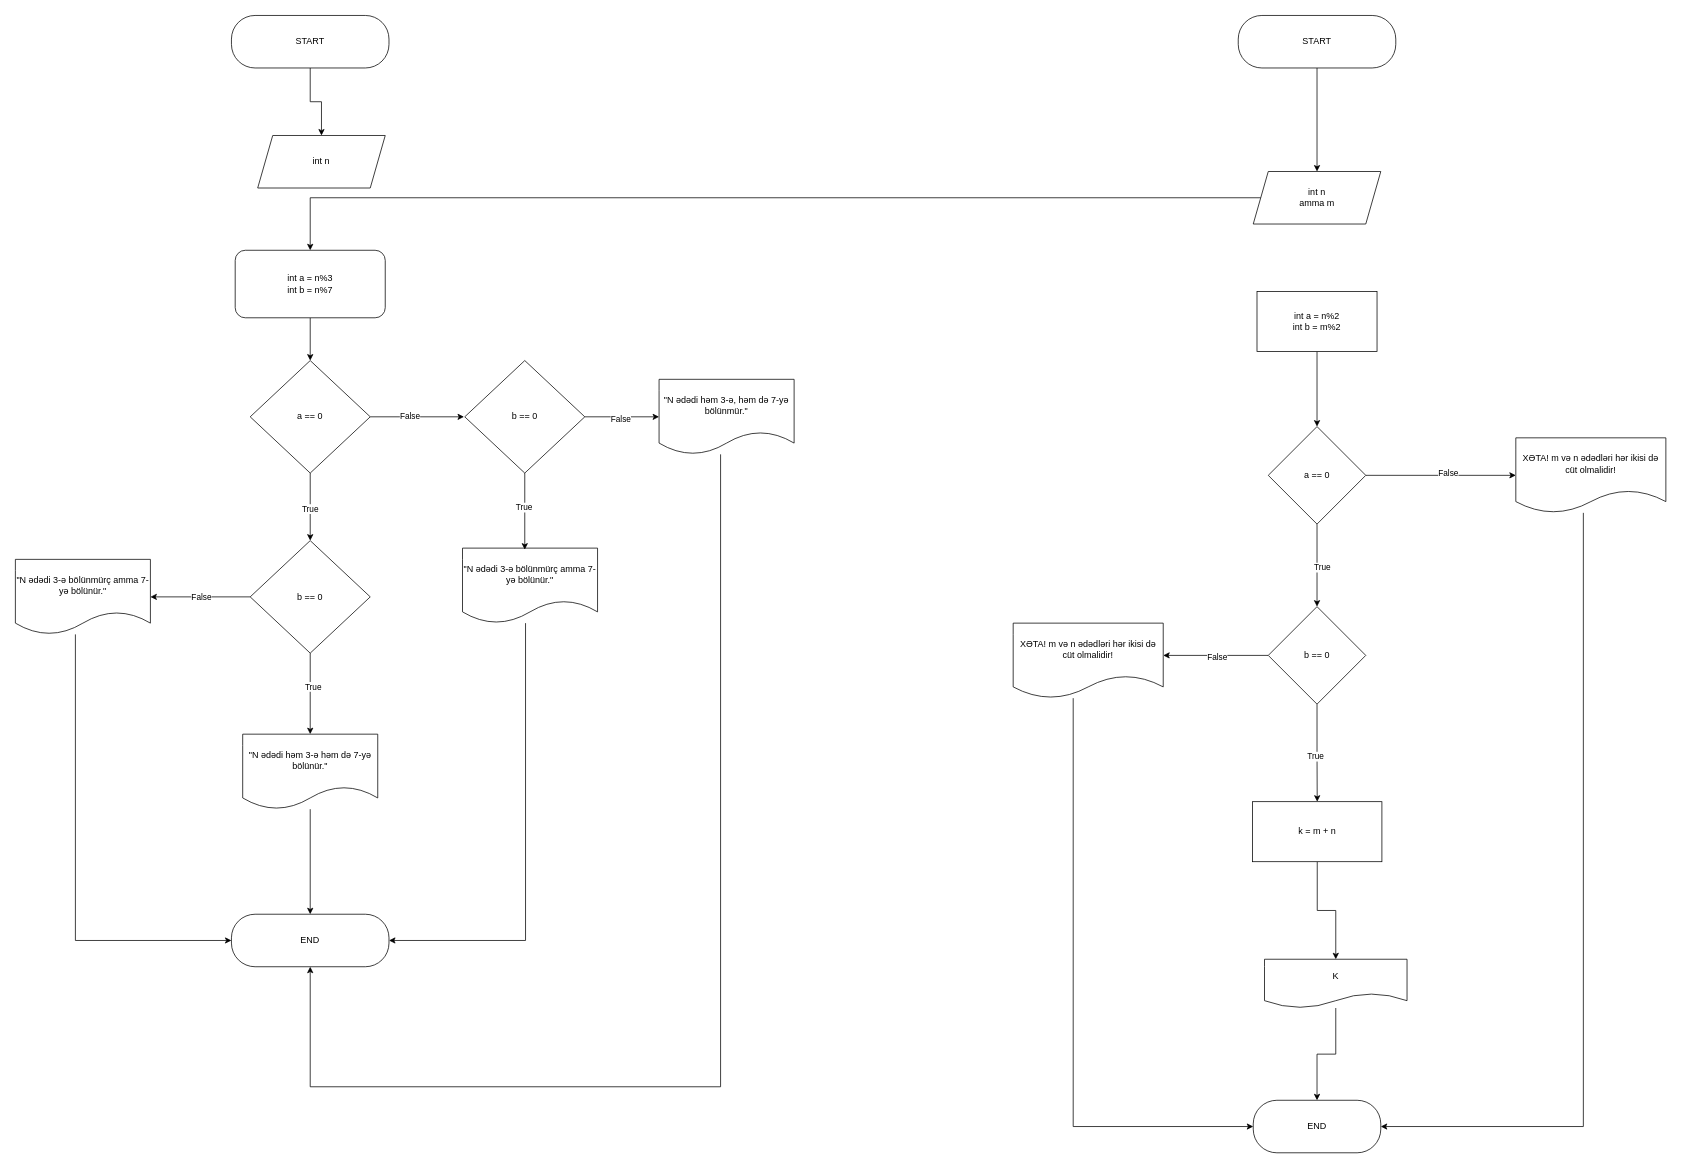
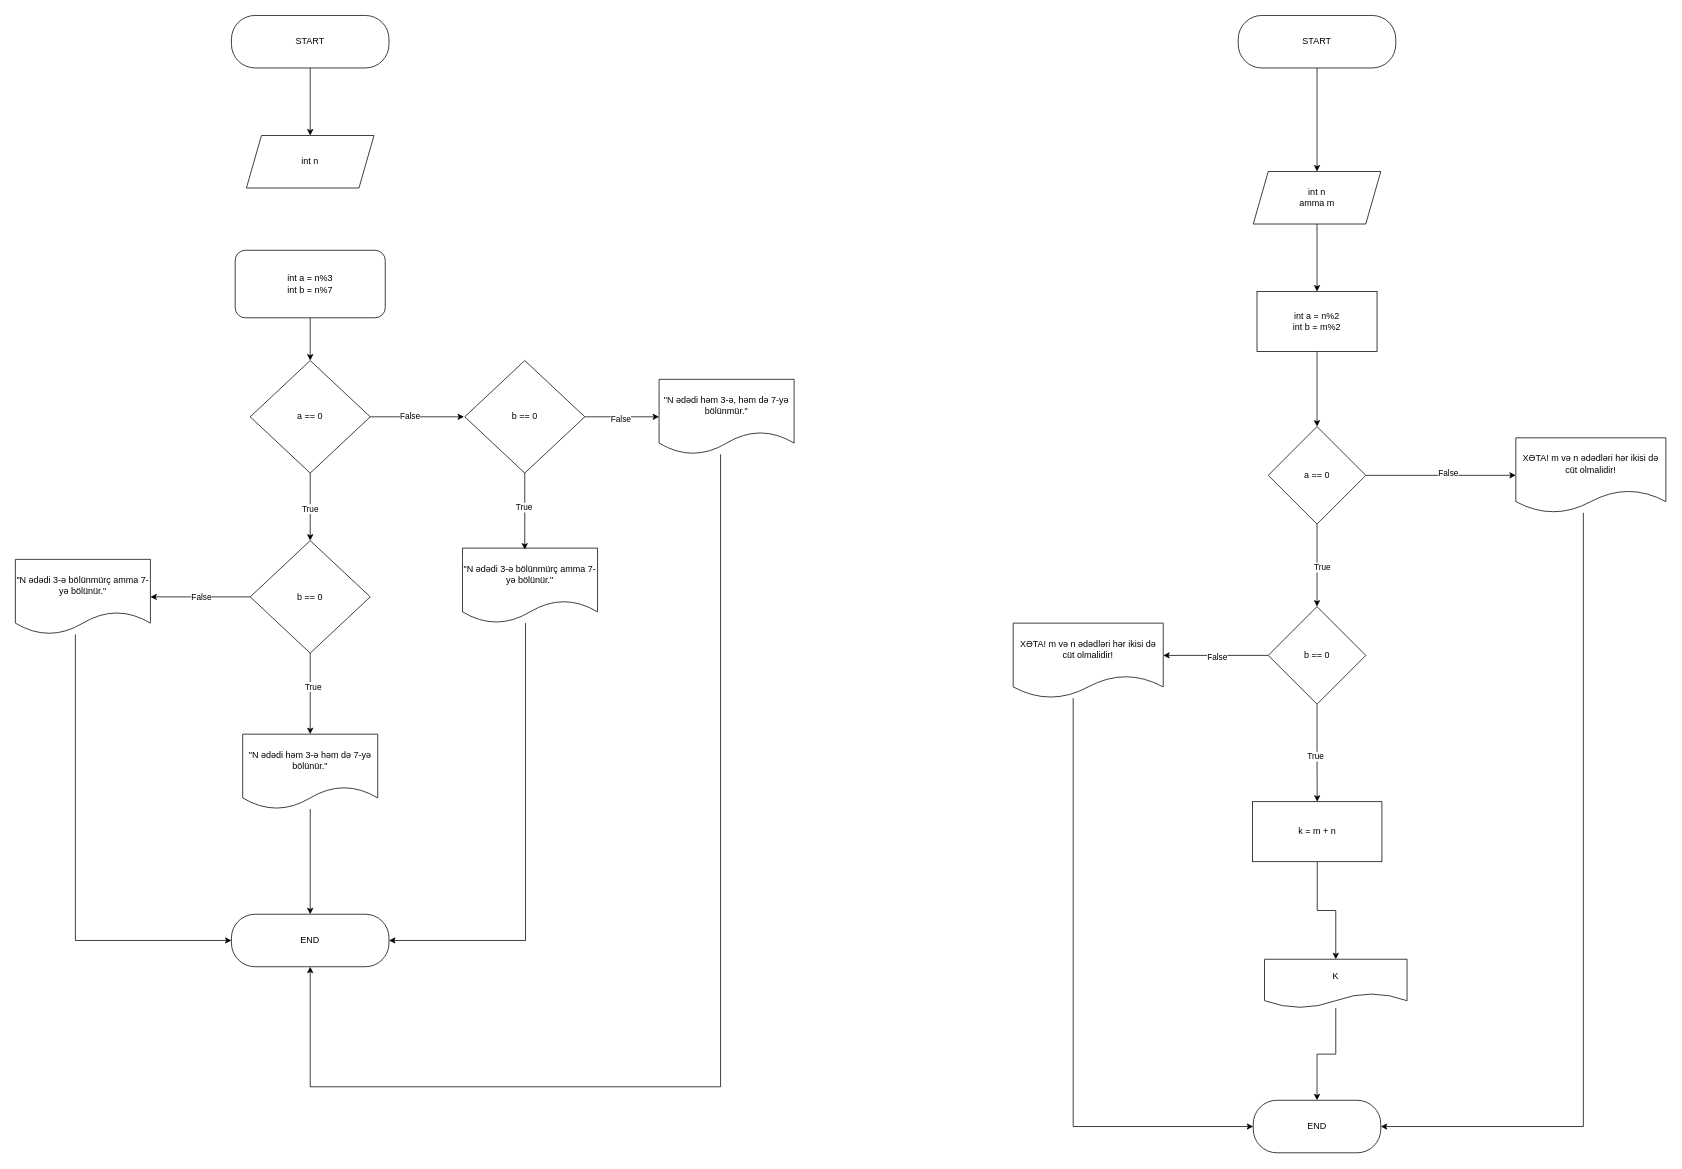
  <mxCell id="0" />
  <mxCell id="1" parent="0" />
  <mxCell id="2" style="edgeStyle=orthogonalEdgeStyle;rounded=0;orthogonalLoop=1;jettySize=auto;html=1;exitX=0.5;exitY=1;exitDx=0;exitDy=0;entryX=0.5;entryY=0;entryDx=0;entryDy=0;" edge="1" parent="1" source="3" target="6"><mxGeometry relative="1" as="geometry" /></mxCell>
  <mxCell id="3" value="START" style="rounded=1;whiteSpace=wrap;html=1;arcSize=45;" vertex="1" parent="1"><mxGeometry x="308" y="20" width="210" height="70" as="geometry" /></mxCell>
  <mxCell id="4" style="edgeStyle=orthogonalEdgeStyle;rounded=0;orthogonalLoop=1;jettySize=auto;html=1;entryX=0.5;entryY=0;entryDx=0;entryDy=0;" edge="1" parent="1" source="5" target="34"><mxGeometry relative="1" as="geometry" /></mxCell>
  <mxCell id="5" value="START" style="rounded=1;whiteSpace=wrap;html=1;arcSize=45;" vertex="1" parent="1"><mxGeometry x="1650" y="20" width="210" height="70" as="geometry" /></mxCell>
- <mxCell id="6" value="int n" style="shape=parallelogram;perimeter=parallelogramPerimeter;whiteSpace=wrap;html=1;fixedSize=1;" vertex="1" parent="1"><mxGeometry x="343" y="180" width="170" height="70" as="geometry" /></mxCell>
+ <mxCell id="6" value="int n" style="shape=parallelogram;perimeter=parallelogramPerimeter;whiteSpace=wrap;html=1;fixedSize=1;" vertex="1" parent="1"><mxGeometry x="328" y="180" width="170" height="70" as="geometry" /></mxCell>
  <mxCell id="7" style="edgeStyle=orthogonalEdgeStyle;rounded=0;orthogonalLoop=1;jettySize=auto;html=1;entryX=0.5;entryY=0;entryDx=0;entryDy=0;" edge="1" parent="1" source="8" target="13"><mxGeometry relative="1" as="geometry" /></mxCell>
  <mxCell id="8" value="int a = n%3&lt;div&gt;int b = n%7&lt;/div&gt;" style="whiteSpace=wrap;html=1;rounded=1;" vertex="1" parent="1"><mxGeometry x="313" y="333" width="200" height="90" as="geometry" /></mxCell>
  <mxCell id="9" style="edgeStyle=orthogonalEdgeStyle;rounded=0;orthogonalLoop=1;jettySize=auto;html=1;" edge="1" parent="1" source="13"><mxGeometry relative="1" as="geometry"><mxPoint x="618" y="555" as="targetPoint" /></mxGeometry></mxCell>
  <mxCell id="10" value="False" style="edgeLabel;html=1;align=center;verticalAlign=middle;resizable=0;points=[];" vertex="1" connectable="0" parent="9"><mxGeometry x="-0.168" y="1" relative="1" as="geometry"><mxPoint as="offset" /></mxGeometry></mxCell>
  <mxCell id="11" style="edgeStyle=orthogonalEdgeStyle;rounded=0;orthogonalLoop=1;jettySize=auto;html=1;entryX=0.5;entryY=0;entryDx=0;entryDy=0;" edge="1" parent="1" source="13" target="21"><mxGeometry relative="1" as="geometry" /></mxCell>
  <mxCell id="12" value="True" style="edgeLabel;html=1;align=center;verticalAlign=middle;resizable=0;points=[];" vertex="1" connectable="0" parent="11"><mxGeometry x="0.044" y="-1" relative="1" as="geometry"><mxPoint as="offset" /></mxGeometry></mxCell>
  <mxCell id="13" value="a == 0" style="rhombus;whiteSpace=wrap;html=1;" vertex="1" parent="1"><mxGeometry x="333" y="480" width="160" height="150" as="geometry" /></mxCell>
  <mxCell id="14" style="edgeStyle=orthogonalEdgeStyle;rounded=0;orthogonalLoop=1;jettySize=auto;html=1;entryX=0;entryY=0.5;entryDx=0;entryDy=0;" edge="1" parent="1" source="16" target="18"><mxGeometry relative="1" as="geometry" /></mxCell>
  <mxCell id="15" value="False" style="edgeLabel;html=1;align=center;verticalAlign=middle;resizable=0;points=[];" vertex="1" connectable="0" parent="14"><mxGeometry x="-0.036" y="-3" relative="1" as="geometry"><mxPoint x="-1" as="offset" /></mxGeometry></mxCell>
  <mxCell id="16" value="b == 0" style="rhombus;whiteSpace=wrap;html=1;" vertex="1" parent="1"><mxGeometry x="619" y="480" width="160" height="150" as="geometry" /></mxCell>
  <mxCell id="17" style="edgeStyle=orthogonalEdgeStyle;rounded=0;orthogonalLoop=1;jettySize=auto;html=1;entryX=0.5;entryY=1;entryDx=0;entryDy=0;" edge="1" parent="1" source="18" target="32"><mxGeometry relative="1" as="geometry"><Array as="points"><mxPoint x="960" y="1448" /><mxPoint x="413" y="1448" /></Array></mxGeometry></mxCell>
  <mxCell id="18" value="&quot;N ədədi həm 3-ə, həm də 7-yə bölünmür.&quot;" style="shape=document;whiteSpace=wrap;html=1;boundedLbl=1;" vertex="1" parent="1"><mxGeometry x="878" y="505" width="180" height="100" as="geometry" /></mxCell>
  <mxCell id="19" style="edgeStyle=orthogonalEdgeStyle;rounded=0;orthogonalLoop=1;jettySize=auto;html=1;entryX=1;entryY=0.5;entryDx=0;entryDy=0;" edge="1" parent="1" source="21" target="31"><mxGeometry relative="1" as="geometry" /></mxCell>
  <mxCell id="20" value="False" style="edgeLabel;html=1;align=center;verticalAlign=middle;resizable=0;points=[];" vertex="1" connectable="0" parent="19"><mxGeometry x="-0.003" y="-1" relative="1" as="geometry"><mxPoint as="offset" /></mxGeometry></mxCell>
  <mxCell id="21" value="b == 0" style="rhombus;whiteSpace=wrap;html=1;" vertex="1" parent="1"><mxGeometry x="333" y="720" width="160" height="150" as="geometry" /></mxCell>
  <mxCell id="22" style="edgeStyle=orthogonalEdgeStyle;rounded=0;orthogonalLoop=1;jettySize=auto;html=1;entryX=1;entryY=0.5;entryDx=0;entryDy=0;" edge="1" parent="1" source="23" target="32"><mxGeometry relative="1" as="geometry"><Array as="points"><mxPoint x="700" y="1253" /></Array></mxGeometry></mxCell>
  <mxCell id="23" value="&quot;N ədədi 3-ə bölünmürç amma 7-yə bölünür.&quot;" style="shape=document;whiteSpace=wrap;html=1;boundedLbl=1;" vertex="1" parent="1"><mxGeometry x="616" y="730" width="180" height="100" as="geometry" /></mxCell>
  <mxCell id="24" style="edgeStyle=orthogonalEdgeStyle;rounded=0;orthogonalLoop=1;jettySize=auto;html=1;entryX=0.461;entryY=0.02;entryDx=0;entryDy=0;entryPerimeter=0;" edge="1" parent="1" source="16" target="23"><mxGeometry relative="1" as="geometry" /></mxCell>
  <mxCell id="25" value="True" style="edgeLabel;html=1;align=center;verticalAlign=middle;resizable=0;points=[];" vertex="1" connectable="0" parent="24"><mxGeometry x="-0.091" y="-1" relative="1" as="geometry"><mxPoint as="offset" /></mxGeometry></mxCell>
  <mxCell id="26" style="edgeStyle=orthogonalEdgeStyle;rounded=0;orthogonalLoop=1;jettySize=auto;html=1;entryX=0.5;entryY=0;entryDx=0;entryDy=0;" edge="1" parent="1" source="27" target="32"><mxGeometry relative="1" as="geometry" /></mxCell>
  <mxCell id="27" value="&quot;N ədədi həm 3-ə həm də 7-yə bölünür.&quot;" style="shape=document;whiteSpace=wrap;html=1;boundedLbl=1;" vertex="1" parent="1"><mxGeometry x="323" y="978" width="180" height="100" as="geometry" /></mxCell>
  <mxCell id="28" style="edgeStyle=orthogonalEdgeStyle;rounded=0;orthogonalLoop=1;jettySize=auto;html=1;entryX=0.5;entryY=0;entryDx=0;entryDy=0;" edge="1" parent="1" source="21" target="27"><mxGeometry relative="1" as="geometry" /></mxCell>
  <mxCell id="29" value="True" style="edgeLabel;html=1;align=center;verticalAlign=middle;resizable=0;points=[];" vertex="1" connectable="0" parent="28"><mxGeometry x="-0.185" y="3" relative="1" as="geometry"><mxPoint as="offset" /></mxGeometry></mxCell>
  <mxCell id="30" style="edgeStyle=orthogonalEdgeStyle;rounded=0;orthogonalLoop=1;jettySize=auto;html=1;entryX=0;entryY=0.5;entryDx=0;entryDy=0;" edge="1" parent="1" source="31" target="32"><mxGeometry relative="1" as="geometry"><Array as="points"><mxPoint x="100" y="1253" /></Array></mxGeometry></mxCell>
  <mxCell id="31" value="&quot;N ədədi 3-ə bölünmürç amma 7-yə bölünür.&quot;" style="shape=document;whiteSpace=wrap;html=1;boundedLbl=1;" vertex="1" parent="1"><mxGeometry x="20" y="745" width="180" height="100" as="geometry" /></mxCell>
  <mxCell id="32" value="END" style="rounded=1;whiteSpace=wrap;html=1;arcSize=45;" vertex="1" parent="1"><mxGeometry x="308" y="1218" width="210" height="70" as="geometry" /></mxCell>
- <mxCell id="33" style="edgeStyle=orthogonalEdgeStyle;rounded=0;orthogonalLoop=1;jettySize=auto;html=1;" edge="1" parent="1" source="34" target="8"><mxGeometry relative="1" as="geometry" /></mxCell>
+ <mxCell id="33" style="edgeStyle=orthogonalEdgeStyle;rounded=0;orthogonalLoop=1;jettySize=auto;html=1;" edge="1" parent="1" source="34" target="36"><mxGeometry relative="1" as="geometry" /></mxCell>
  <mxCell id="34" value="int n&lt;div&gt;amma m&lt;/div&gt;" style="shape=parallelogram;perimeter=parallelogramPerimeter;whiteSpace=wrap;html=1;fixedSize=1;" vertex="1" parent="1"><mxGeometry x="1670" y="228" width="170" height="70" as="geometry" /></mxCell>
  <mxCell id="35" style="edgeStyle=orthogonalEdgeStyle;rounded=0;orthogonalLoop=1;jettySize=auto;html=1;entryX=0.5;entryY=0;entryDx=0;entryDy=0;" edge="1" parent="1" source="36" target="41"><mxGeometry relative="1" as="geometry" /></mxCell>
  <mxCell id="36" value="int a = n%2&lt;div&gt;int b = m%2&lt;/div&gt;" style="rounded=0;whiteSpace=wrap;html=1;" vertex="1" parent="1"><mxGeometry x="1675" y="388" width="160" height="80" as="geometry" /></mxCell>
  <mxCell id="37" style="edgeStyle=orthogonalEdgeStyle;rounded=0;orthogonalLoop=1;jettySize=auto;html=1;entryX=0;entryY=0.5;entryDx=0;entryDy=0;" edge="1" parent="1" source="41" target="43"><mxGeometry relative="1" as="geometry" /></mxCell>
  <mxCell id="38" value="False" style="edgeLabel;html=1;align=center;verticalAlign=middle;resizable=0;points=[];" vertex="1" connectable="0" parent="37"><mxGeometry x="0.09" y="3" relative="1" as="geometry"><mxPoint as="offset" /></mxGeometry></mxCell>
  <mxCell id="39" style="edgeStyle=orthogonalEdgeStyle;rounded=0;orthogonalLoop=1;jettySize=auto;html=1;entryX=0.5;entryY=0;entryDx=0;entryDy=0;" edge="1" parent="1" source="41" target="48"><mxGeometry relative="1" as="geometry" /></mxCell>
  <mxCell id="40" value="True" style="edgeLabel;html=1;align=center;verticalAlign=middle;resizable=0;points=[];" vertex="1" connectable="0" parent="39"><mxGeometry x="0.036" y="6" relative="1" as="geometry"><mxPoint as="offset" /></mxGeometry></mxCell>
  <mxCell id="41" value="a == 0" style="rhombus;whiteSpace=wrap;html=1;" vertex="1" parent="1"><mxGeometry x="1690" y="568" width="130" height="130" as="geometry" /></mxCell>
  <mxCell id="42" style="edgeStyle=orthogonalEdgeStyle;rounded=0;orthogonalLoop=1;jettySize=auto;html=1;entryX=1;entryY=0.5;entryDx=0;entryDy=0;" edge="1" parent="1" source="43" target="55"><mxGeometry relative="1" as="geometry"><Array as="points"><mxPoint x="2110" y="1501" /></Array></mxGeometry></mxCell>
  <mxCell id="43" value="XƏTA! m və n ədədləri hər ikisi də cüt olmalidir!" style="shape=document;whiteSpace=wrap;html=1;boundedLbl=1;" vertex="1" parent="1"><mxGeometry x="2020" y="583" width="200" height="100" as="geometry" /></mxCell>
  <mxCell id="44" style="edgeStyle=orthogonalEdgeStyle;rounded=0;orthogonalLoop=1;jettySize=auto;html=1;" edge="1" parent="1" source="48"><mxGeometry relative="1" as="geometry"><mxPoint x="1550" y="873" as="targetPoint" /></mxGeometry></mxCell>
  <mxCell id="45" value="False" style="edgeLabel;html=1;align=center;verticalAlign=middle;resizable=0;points=[];" vertex="1" connectable="0" parent="44"><mxGeometry x="-0.014" y="1" relative="1" as="geometry"><mxPoint as="offset" /></mxGeometry></mxCell>
  <mxCell id="46" style="edgeStyle=orthogonalEdgeStyle;rounded=0;orthogonalLoop=1;jettySize=auto;html=1;entryX=0.5;entryY=0;entryDx=0;entryDy=0;" edge="1" parent="1" source="48" target="52"><mxGeometry relative="1" as="geometry" /></mxCell>
  <mxCell id="47" value="True" style="edgeLabel;html=1;align=center;verticalAlign=middle;resizable=0;points=[];" vertex="1" connectable="0" parent="46"><mxGeometry x="0.079" y="-3" relative="1" as="geometry"><mxPoint as="offset" /></mxGeometry></mxCell>
  <mxCell id="48" value="b == 0" style="rhombus;whiteSpace=wrap;html=1;" vertex="1" parent="1"><mxGeometry x="1690" y="808" width="130" height="130" as="geometry" /></mxCell>
  <mxCell id="49" style="edgeStyle=orthogonalEdgeStyle;rounded=0;orthogonalLoop=1;jettySize=auto;html=1;entryX=0;entryY=0.5;entryDx=0;entryDy=0;" edge="1" parent="1" source="50" target="55"><mxGeometry relative="1" as="geometry"><Array as="points"><mxPoint x="1430" y="1501" /></Array></mxGeometry></mxCell>
  <mxCell id="50" value="XƏTA! m və n ədədləri hər ikisi də cüt olmalidir!" style="shape=document;whiteSpace=wrap;html=1;boundedLbl=1;" vertex="1" parent="1"><mxGeometry x="1350" y="830" width="200" height="100" as="geometry" /></mxCell>
  <mxCell id="51" style="edgeStyle=orthogonalEdgeStyle;rounded=0;orthogonalLoop=1;jettySize=auto;html=1;" edge="1" parent="1" source="52" target="54"><mxGeometry relative="1" as="geometry" /></mxCell>
  <mxCell id="52" value="k = m + n" style="rounded=0;whiteSpace=wrap;html=1;" vertex="1" parent="1"><mxGeometry x="1669" y="1068" width="172.5" height="80" as="geometry" /></mxCell>
  <mxCell id="53" style="edgeStyle=orthogonalEdgeStyle;rounded=0;orthogonalLoop=1;jettySize=auto;html=1;entryX=0.5;entryY=0;entryDx=0;entryDy=0;" edge="1" parent="1" source="54" target="55"><mxGeometry relative="1" as="geometry" /></mxCell>
  <mxCell id="54" value="K" style="shape=document;whiteSpace=wrap;html=1;boundedLbl=1;" vertex="1" parent="1"><mxGeometry x="1685" y="1278" width="190" height="65" as="geometry" /></mxCell>
  <mxCell id="55" value="END" style="rounded=1;whiteSpace=wrap;html=1;arcSize=45;" vertex="1" parent="1"><mxGeometry x="1670" y="1466" width="170" height="70" as="geometry" /></mxCell>
